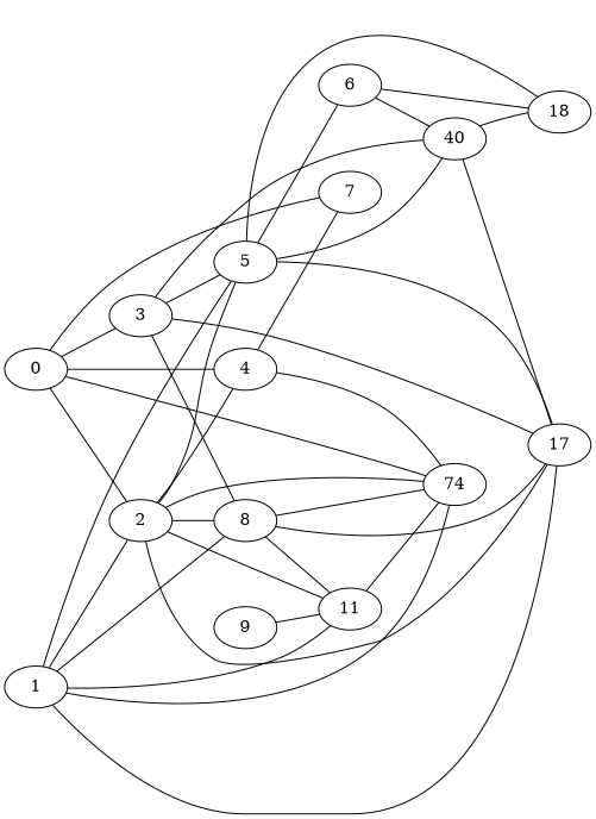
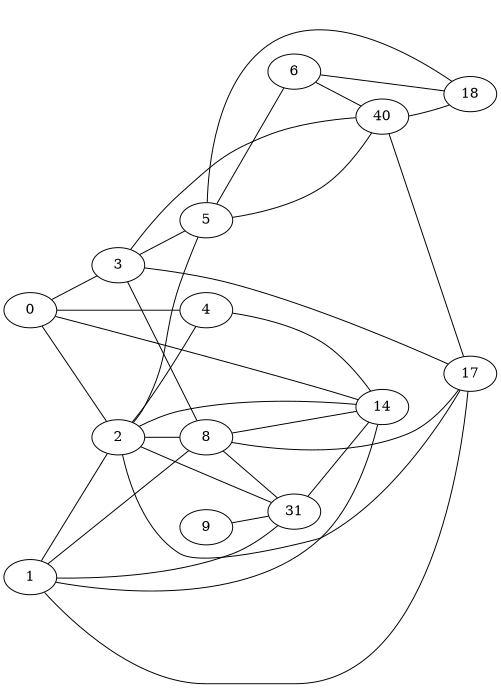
  digraph {
    rankdir=LR
    edge [arrowhead=both]
    0
    2
    4
-   7
-   14 [label=74]
+   14
    3
    5
    8
-   11
+   11 [label=31]
    n10 [label=17]
    n11 [label=40]
    6
    n13 [label=18]
    1
    9
    0 -> 2
    0 -> 4
-   0 -> 7
    0 -> 14
    0 -> 3
    2 -> 4
    2 -> 14
    2 -> 5
    2 -> 8
    2 -> 11
    2 -> n10
-   4 -> 7
    4 -> 14
    3 -> 5
    3 -> 8
    3 -> n10
    3 -> n11
-   5 -> n10
    5 -> n11
    5 -> 6
    5 -> n13
    8 -> 14
    8 -> 11
    8 -> n10
    11 -> 14
    n11 -> n10
-   n13 -> n11
+   n11 -> n13
    6 -> n11
    6 -> n13
    1 -> 2
    1 -> 14
-   1 -> 5
    1 -> 8
    1 -> 11
    1 -> n10
    9 -> 11
  }
